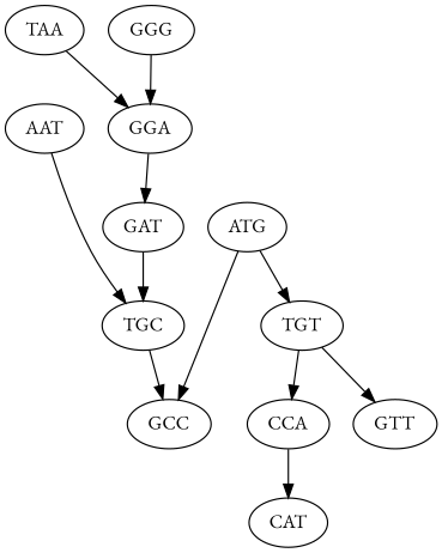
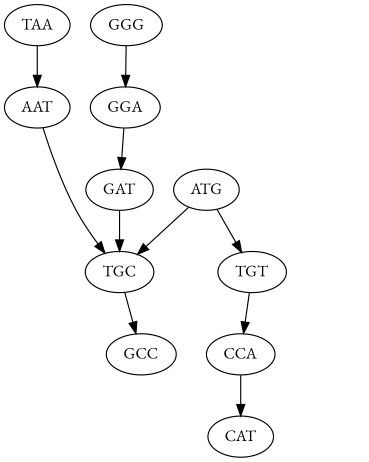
  digraph {
    fontname="EB Garamond"
    node [fontname="EB Garamond"]
    edge [fontname="EB Garamond"]
    n1 [label=ATG]
    n2 [label=TGC]
    n3 [label=TGT]
    n4 [label=GCC]
    n5 [label=CCA]
-   GTT
    n7 [label=CAT]
    n8 [label=TAA]
    n9 [label=AAT]
    n10 [label=GGG]
    n11 [label=GGA]
    n12 [label=GAT]
-   n1 -> n4
+   n1 -> n2
    n1 -> n3
    n2 -> n4
    n3 -> n5
-   n3 -> GTT
    n5 -> n7
-   n8 -> n11
+   n8 -> n9
    n9 -> n2
    n10 -> n11
    n11 -> n12
    n12 -> n2
  }
